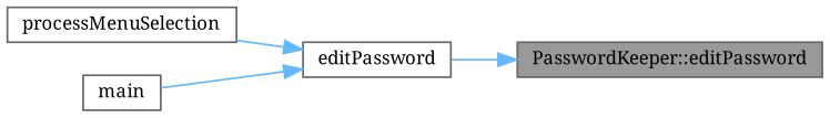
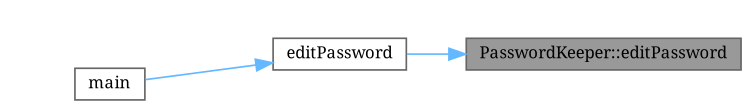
  digraph {
    fontname="Noto Serif"
    rankdir=RL
    node [color=grey40 fillcolor=white fontname="Noto Serif" fontsize=10 shape=box style=filled]
    edge [color=steelblue1 dir=back fontname="Noto Serif" fontsize=10 labelfontname=Helvetica labelfontsize=10 style=solid]
    n1 [color=gray40 fillcolor=grey60 fontcolor=black height=0.2 label="PasswordKeeper::editPassword" width=0.4]
    n2 [height=0.2 label=editPassword width=0.4]
-   n3 [height=0.2 label=processMenuSelection width=0.4]
    n4 [height=0.2 label=main width=0.4]
    n1 -> n2
-   n2 -> n3
    n2 -> n4
  }
